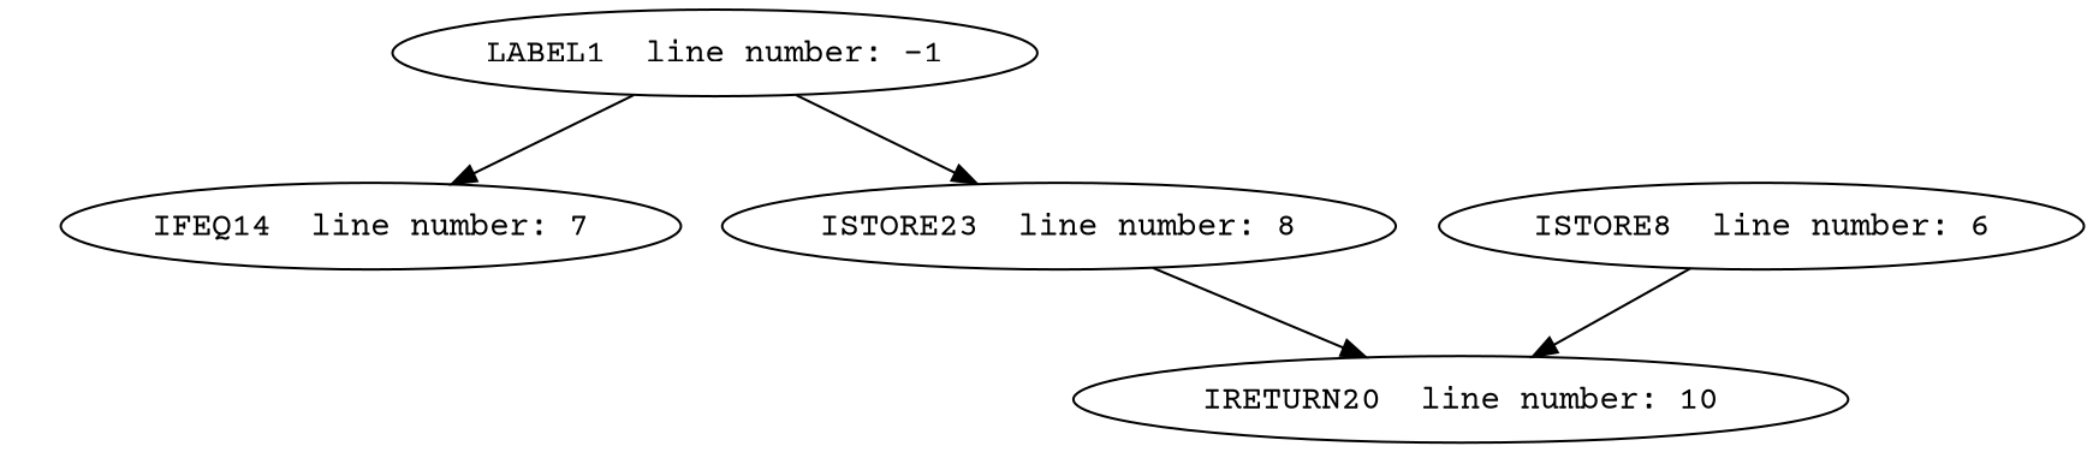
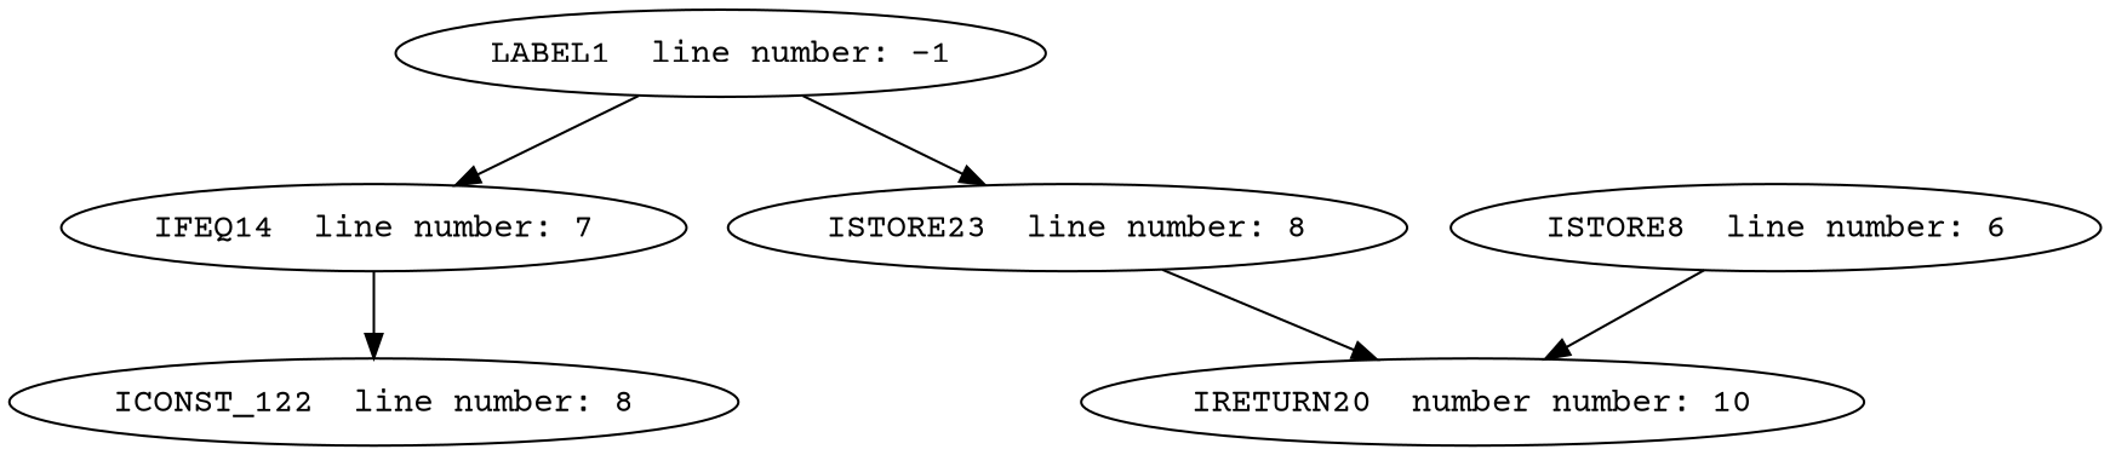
  digraph {
    fontname="Courier Prime"
    node [fontname="Courier Prime"]
    edge [fontname="Courier Prime"]
    "LABEL1  line number: -1"
    "IFEQ14  line number: 7"
    "ISTORE23  line number: 8"
-   "IRETURN20  line number: 10"
+   "ICONST_122  line number: 8"
+   "IRETURN20  line number: 10" [label="IRETURN20  number number: 10"]
    "ISTORE8  line number: 6"
    "LABEL1  line number: -1" -> "IFEQ14  line number: 7"
    "LABEL1  line number: -1" -> "ISTORE23  line number: 8"
+   "IFEQ14  line number: 7" -> "ICONST_122  line number: 8"
    "ISTORE23  line number: 8" -> "IRETURN20  line number: 10"
    "ISTORE8  line number: 6" -> "IRETURN20  line number: 10"
  }
